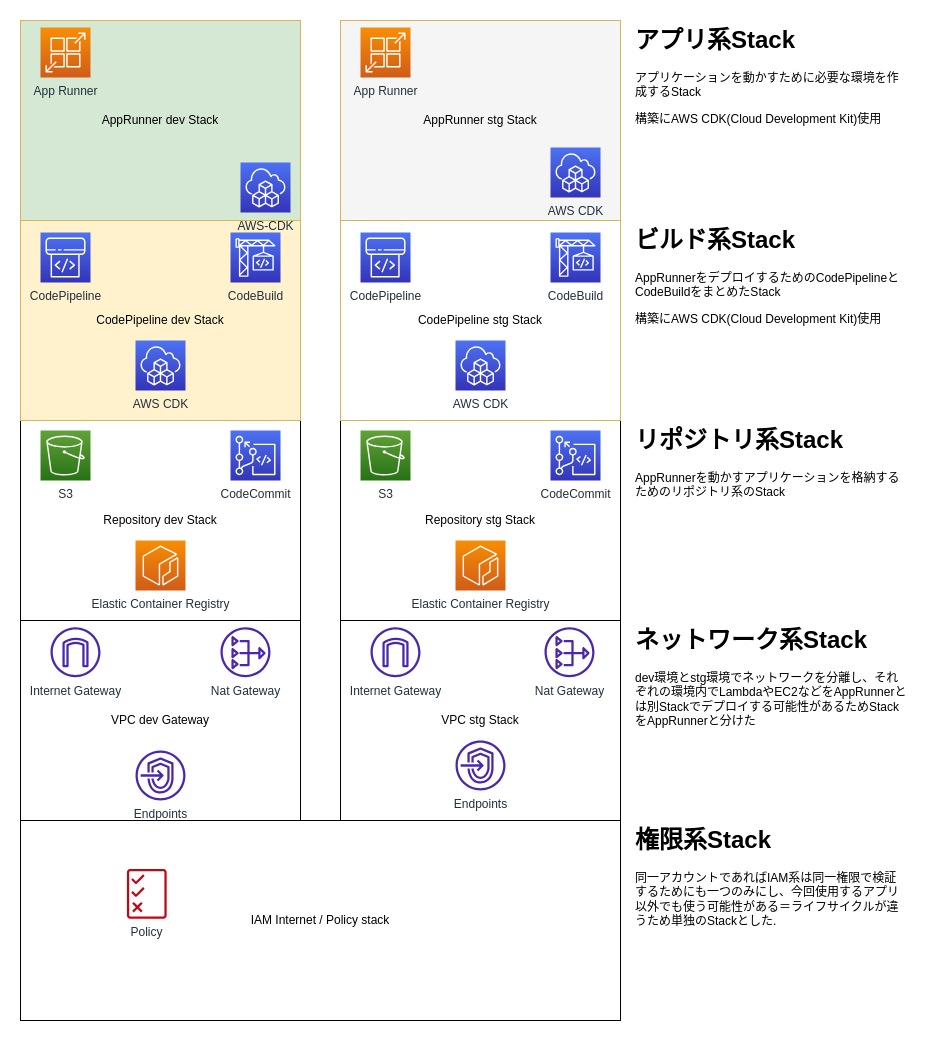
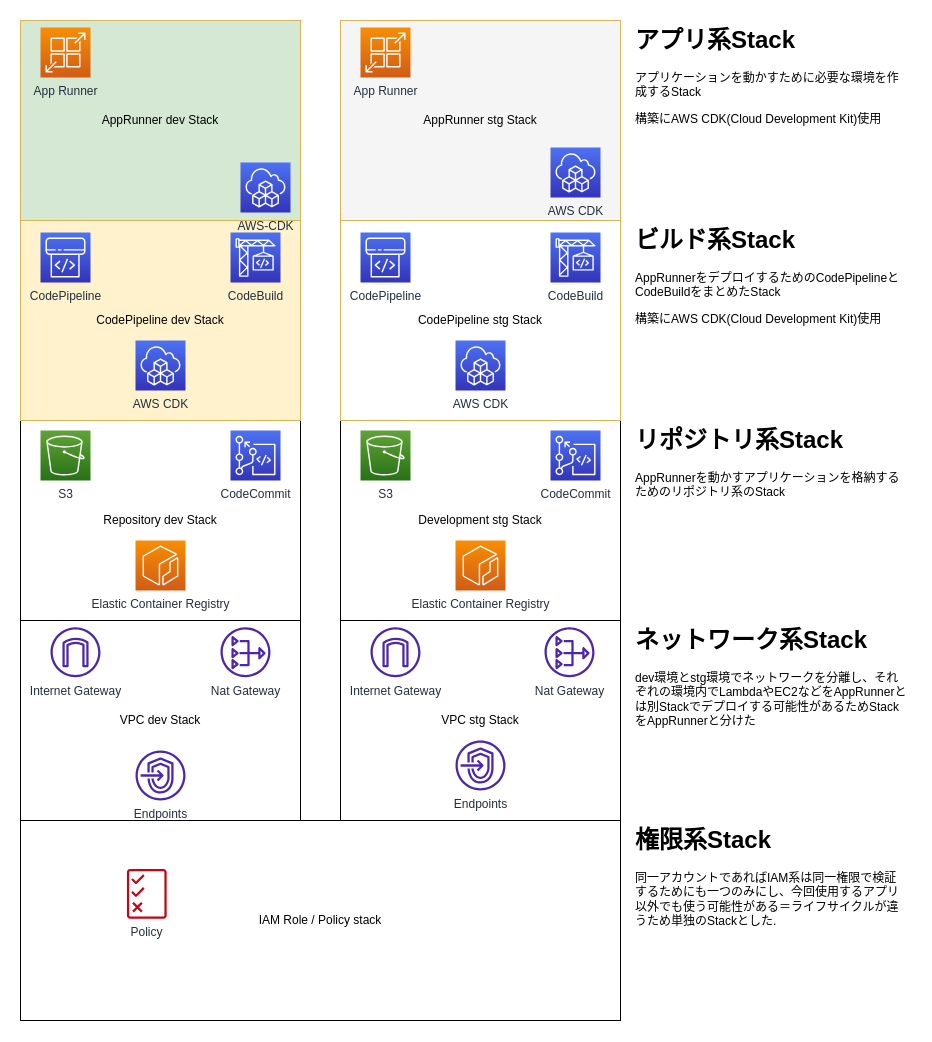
  <mxCell id="0" />
  <mxCell id="1" parent="0" />
  <mxCell id="2" value="&lt;h1&gt;権限系Stack&lt;/h1&gt;&lt;p&gt;同一アカウントであればIAM系は同一権限で検証するためにも一つのみにし、今回使用するアプリ以外でも使う可能性がある＝ライフサイクルが違うため単独のStackとした.&lt;/p&gt;" style="text;html=1;strokeColor=none;fillColor=none;spacing=5;spacingTop=-20;whiteSpace=wrap;overflow=hidden;rounded=0;" vertex="1" parent="1"><mxGeometry x="630" y="820" width="280" height="200" as="geometry" /></mxCell>
  <mxCell id="3" value="&lt;h1&gt;ネットワーク系Stack&lt;/h1&gt;&lt;p&gt;dev環境とstg環境でネットワークを分離し、それぞれの環境内でLambdaやEC2などをAppRunnerとは別Stackでデプロイする可能性があるためStackをAppRunnerと分けた&lt;/p&gt;" style="text;html=1;strokeColor=none;fillColor=none;spacing=5;spacingTop=-20;whiteSpace=wrap;overflow=hidden;rounded=0;" vertex="1" parent="1"><mxGeometry x="630" y="620" width="280" height="200" as="geometry" /></mxCell>
  <mxCell id="4" value="&lt;h1&gt;ビルド系Stack&lt;/h1&gt;&lt;p&gt;AppRunnerをデプロイするためのCodePipelineとCodeBuildをまとめたStack&lt;/p&gt;&lt;p&gt;構築にAWS CDK(Cloud Development Kit)使用&lt;br&gt;&lt;/p&gt;" style="text;html=1;strokeColor=none;fillColor=none;spacing=5;spacingTop=-20;whiteSpace=wrap;overflow=hidden;rounded=0;" vertex="1" parent="1"><mxGeometry x="630" y="220" width="280" height="200" as="geometry" /></mxCell>
  <mxCell id="5" value="&lt;h1&gt;アプリ系Stack&lt;/h1&gt;&lt;p&gt;アプリケーションを動かすために必要な環境を作成するStack&lt;/p&gt;&lt;p&gt;構築にAWS CDK(Cloud Development Kit)使用&lt;/p&gt;" style="text;html=1;strokeColor=none;fillColor=none;spacing=5;spacingTop=-20;whiteSpace=wrap;overflow=hidden;rounded=0;" vertex="1" parent="1"><mxGeometry x="630" y="20" width="280" height="200" as="geometry" /></mxCell>
  <mxCell id="6" value="&lt;h1&gt;リポジトリ系Stack&lt;/h1&gt;&lt;p&gt;AppRunnerを動かすアプリケーションを格納するためのリポジトリ系のStack&lt;/p&gt;" style="text;html=1;strokeColor=none;fillColor=none;spacing=5;spacingTop=-20;whiteSpace=wrap;overflow=hidden;rounded=0;" vertex="1" parent="1"><mxGeometry x="630" y="420" width="280" height="200" as="geometry" /></mxCell>
  <mxCell id="7" value="" style="group" vertex="1" connectable="0" parent="1"><mxGeometry x="20" y="820" width="600" height="200" as="geometry" /></mxCell>
  <mxCell id="8" value="" style="group" vertex="1" connectable="0" parent="7"><mxGeometry width="600" height="200" as="geometry" /></mxCell>
- <mxCell id="9" value="IAM Internet / Policy stack" style="rounded=0;whiteSpace=wrap;html=1;" vertex="1" parent="8"><mxGeometry width="600" height="200" as="geometry" /></mxCell>
+ <mxCell id="9" value="IAM Role / Policy stack" style="rounded=0;whiteSpace=wrap;html=1;" vertex="1" parent="8"><mxGeometry width="600" height="200" as="geometry" /></mxCell>
  <mxCell id="10" value="Policy" style="sketch=0;outlineConnect=0;fontColor=#232F3E;gradientColor=none;fillColor=#BF0816;strokeColor=none;dashed=0;verticalLabelPosition=bottom;verticalAlign=top;align=center;html=1;fontSize=12;fontStyle=0;aspect=fixed;pointerEvents=1;shape=mxgraph.aws4.permissions;" vertex="1" parent="8"><mxGeometry x="106.429" y="48.333" width="39.74" height="50" as="geometry" /></mxCell>
  <mxCell id="11" value="" style="group" vertex="1" connectable="0" parent="1"><mxGeometry x="20" y="620" width="280" height="200" as="geometry" /></mxCell>
- <mxCell id="12" value="VPC dev Gateway" style="rounded=0;whiteSpace=wrap;html=1;" vertex="1" parent="11"><mxGeometry width="280" height="200" as="geometry" /></mxCell>
+ <mxCell id="12" value="VPC dev Stack" style="rounded=0;whiteSpace=wrap;html=1;" vertex="1" parent="11"><mxGeometry width="280" height="200" as="geometry" /></mxCell>
  <mxCell id="13" value="Nat Gateway" style="sketch=0;outlineConnect=0;fontColor=#232F3E;gradientColor=none;fillColor=#4D27AA;strokeColor=none;dashed=0;verticalLabelPosition=bottom;verticalAlign=top;align=center;html=1;fontSize=12;fontStyle=0;aspect=fixed;pointerEvents=1;shape=mxgraph.aws4.nat_gateway;" vertex="1" parent="11"><mxGeometry x="200" y="6.67" width="50" height="50" as="geometry" /></mxCell>
  <mxCell id="14" value="Endpoints" style="sketch=0;outlineConnect=0;fontColor=#232F3E;gradientColor=none;fillColor=#4D27AA;strokeColor=none;dashed=0;verticalLabelPosition=bottom;verticalAlign=top;align=center;html=1;fontSize=12;fontStyle=0;aspect=fixed;pointerEvents=1;shape=mxgraph.aws4.endpoints;" vertex="1" parent="11"><mxGeometry x="115" y="130.003" width="50" height="50" as="geometry" /></mxCell>
  <mxCell id="15" value="Internet Gateway" style="sketch=0;outlineConnect=0;fontColor=#232F3E;gradientColor=none;fillColor=#4D27AA;strokeColor=none;dashed=0;verticalLabelPosition=bottom;verticalAlign=top;align=center;html=1;fontSize=12;fontStyle=0;aspect=fixed;pointerEvents=1;shape=mxgraph.aws4.internet_gateway;" vertex="1" parent="11"><mxGeometry x="30" y="6.67" width="50" height="50" as="geometry" /></mxCell>
  <mxCell id="16" value="" style="group" vertex="1" connectable="0" parent="1"><mxGeometry x="340" y="620" width="280" height="200" as="geometry" /></mxCell>
  <mxCell id="17" value="VPC stg Stack" style="rounded=0;whiteSpace=wrap;html=1;" vertex="1" parent="16"><mxGeometry width="280" height="200" as="geometry" /></mxCell>
  <mxCell id="18" value="Nat Gateway" style="sketch=0;outlineConnect=0;fontColor=#232F3E;gradientColor=none;fillColor=#4D27AA;strokeColor=none;dashed=0;verticalLabelPosition=bottom;verticalAlign=top;align=center;html=1;fontSize=12;fontStyle=0;aspect=fixed;pointerEvents=1;shape=mxgraph.aws4.nat_gateway;" vertex="1" parent="16"><mxGeometry x="204" y="6.667" width="50" height="50" as="geometry" /></mxCell>
  <mxCell id="19" value="Endpoints" style="sketch=0;outlineConnect=0;fontColor=#232F3E;gradientColor=none;fillColor=#4D27AA;strokeColor=none;dashed=0;verticalLabelPosition=bottom;verticalAlign=top;align=center;html=1;fontSize=12;fontStyle=0;aspect=fixed;pointerEvents=1;shape=mxgraph.aws4.endpoints;" vertex="1" parent="16"><mxGeometry x="115" y="120" width="50" height="50" as="geometry" /></mxCell>
  <mxCell id="20" value="Internet Gateway" style="sketch=0;outlineConnect=0;fontColor=#232F3E;gradientColor=none;fillColor=#4D27AA;strokeColor=none;dashed=0;verticalLabelPosition=bottom;verticalAlign=top;align=center;html=1;fontSize=12;fontStyle=0;aspect=fixed;pointerEvents=1;shape=mxgraph.aws4.internet_gateway;" vertex="1" parent="16"><mxGeometry x="30" y="6.667" width="50" height="50" as="geometry" /></mxCell>
  <mxCell id="21" value="" style="group" vertex="1" connectable="0" parent="1"><mxGeometry x="20" y="420" width="280" height="200" as="geometry" /></mxCell>
  <mxCell id="22" value="Repository dev Stack" style="rounded=0;whiteSpace=wrap;html=1;" vertex="1" parent="21"><mxGeometry width="280" height="200" as="geometry" /></mxCell>
  <mxCell id="23" value="S3" style="sketch=0;points=[[0,0,0],[0.25,0,0],[0.5,0,0],[0.75,0,0],[1,0,0],[0,1,0],[0.25,1,0],[0.5,1,0],[0.75,1,0],[1,1,0],[0,0.25,0],[0,0.5,0],[0,0.75,0],[1,0.25,0],[1,0.5,0],[1,0.75,0]];outlineConnect=0;fontColor=#232F3E;gradientColor=#60A337;gradientDirection=north;fillColor=#277116;strokeColor=#ffffff;dashed=0;verticalLabelPosition=bottom;verticalAlign=top;align=center;html=1;fontSize=12;fontStyle=0;aspect=fixed;shape=mxgraph.aws4.resourceIcon;resIcon=mxgraph.aws4.s3;" vertex="1" parent="21"><mxGeometry x="20" y="10" width="50" height="50" as="geometry" /></mxCell>
  <mxCell id="24" value="Elastic Container Registry" style="sketch=0;points=[[0,0,0],[0.25,0,0],[0.5,0,0],[0.75,0,0],[1,0,0],[0,1,0],[0.25,1,0],[0.5,1,0],[0.75,1,0],[1,1,0],[0,0.25,0],[0,0.5,0],[0,0.75,0],[1,0.25,0],[1,0.5,0],[1,0.75,0]];outlineConnect=0;fontColor=#232F3E;gradientColor=#F78E04;gradientDirection=north;fillColor=#D05C17;strokeColor=#ffffff;dashed=0;verticalLabelPosition=bottom;verticalAlign=top;align=center;html=1;fontSize=12;fontStyle=0;aspect=fixed;shape=mxgraph.aws4.resourceIcon;resIcon=mxgraph.aws4.ecr;" vertex="1" parent="21"><mxGeometry x="115" y="120" width="50" height="50" as="geometry" /></mxCell>
  <mxCell id="25" value="CodeCommit" style="sketch=0;points=[[0,0,0],[0.25,0,0],[0.5,0,0],[0.75,0,0],[1,0,0],[0,1,0],[0.25,1,0],[0.5,1,0],[0.75,1,0],[1,1,0],[0,0.25,0],[0,0.5,0],[0,0.75,0],[1,0.25,0],[1,0.5,0],[1,0.75,0]];outlineConnect=0;fontColor=#232F3E;gradientColor=#4D72F3;gradientDirection=north;fillColor=#3334B9;strokeColor=#ffffff;dashed=0;verticalLabelPosition=bottom;verticalAlign=top;align=center;html=1;fontSize=12;fontStyle=0;aspect=fixed;shape=mxgraph.aws4.resourceIcon;resIcon=mxgraph.aws4.codecommit;" vertex="1" parent="21"><mxGeometry x="210" y="10" width="50" height="50" as="geometry" /></mxCell>
  <mxCell id="26" value="" style="group" vertex="1" connectable="0" parent="1"><mxGeometry x="340" y="420" width="280" height="200" as="geometry" /></mxCell>
- <mxCell id="27" value="Repository stg Stack" style="rounded=0;whiteSpace=wrap;html=1;" vertex="1" parent="26"><mxGeometry width="280" height="200" as="geometry" /></mxCell>
+ <mxCell id="27" value="Development stg Stack" style="rounded=0;whiteSpace=wrap;html=1;" vertex="1" parent="26"><mxGeometry width="280" height="200" as="geometry" /></mxCell>
  <mxCell id="28" value="S3" style="sketch=0;points=[[0,0,0],[0.25,0,0],[0.5,0,0],[0.75,0,0],[1,0,0],[0,1,0],[0.25,1,0],[0.5,1,0],[0.75,1,0],[1,1,0],[0,0.25,0],[0,0.5,0],[0,0.75,0],[1,0.25,0],[1,0.5,0],[1,0.75,0]];outlineConnect=0;fontColor=#232F3E;gradientColor=#60A337;gradientDirection=north;fillColor=#277116;strokeColor=#ffffff;dashed=0;verticalLabelPosition=bottom;verticalAlign=top;align=center;html=1;fontSize=12;fontStyle=0;aspect=fixed;shape=mxgraph.aws4.resourceIcon;resIcon=mxgraph.aws4.s3;" vertex="1" parent="26"><mxGeometry x="20" y="10" width="50" height="50" as="geometry" /></mxCell>
  <mxCell id="29" value="Elastic Container Registry" style="sketch=0;points=[[0,0,0],[0.25,0,0],[0.5,0,0],[0.75,0,0],[1,0,0],[0,1,0],[0.25,1,0],[0.5,1,0],[0.75,1,0],[1,1,0],[0,0.25,0],[0,0.5,0],[0,0.75,0],[1,0.25,0],[1,0.5,0],[1,0.75,0]];outlineConnect=0;fontColor=#232F3E;gradientColor=#F78E04;gradientDirection=north;fillColor=#D05C17;strokeColor=#ffffff;dashed=0;verticalLabelPosition=bottom;verticalAlign=top;align=center;html=1;fontSize=12;fontStyle=0;aspect=fixed;shape=mxgraph.aws4.resourceIcon;resIcon=mxgraph.aws4.ecr;" vertex="1" parent="26"><mxGeometry x="115" y="120" width="50" height="50" as="geometry" /></mxCell>
  <mxCell id="30" value="CodeCommit" style="sketch=0;points=[[0,0,0],[0.25,0,0],[0.5,0,0],[0.75,0,0],[1,0,0],[0,1,0],[0.25,1,0],[0.5,1,0],[0.75,1,0],[1,1,0],[0,0.25,0],[0,0.5,0],[0,0.75,0],[1,0.25,0],[1,0.5,0],[1,0.75,0]];outlineConnect=0;fontColor=#232F3E;gradientColor=#4D72F3;gradientDirection=north;fillColor=#3334B9;strokeColor=#ffffff;dashed=0;verticalLabelPosition=bottom;verticalAlign=top;align=center;html=1;fontSize=12;fontStyle=0;aspect=fixed;shape=mxgraph.aws4.resourceIcon;resIcon=mxgraph.aws4.codecommit;" vertex="1" parent="26"><mxGeometry x="210" y="10" width="50" height="50" as="geometry" /></mxCell>
  <mxCell id="31" value="" style="group" vertex="1" connectable="0" parent="1"><mxGeometry x="340" y="220" width="280" height="200" as="geometry" /></mxCell>
  <mxCell id="32" value="CodePipeline stg Stack" style="rounded=0;whiteSpace=wrap;html=1;fillColor=#ffffff;strokeColor=#d6b656;" vertex="1" parent="31"><mxGeometry width="280" height="200" as="geometry" /></mxCell>
  <mxCell id="33" value="CodePipeline" style="sketch=0;points=[[0,0,0],[0.25,0,0],[0.5,0,0],[0.75,0,0],[1,0,0],[0,1,0],[0.25,1,0],[0.5,1,0],[0.75,1,0],[1,1,0],[0,0.25,0],[0,0.5,0],[0,0.75,0],[1,0.25,0],[1,0.5,0],[1,0.75,0]];outlineConnect=0;fontColor=#232F3E;gradientColor=#4D72F3;gradientDirection=north;fillColor=#3334B9;strokeColor=#ffffff;dashed=0;verticalLabelPosition=bottom;verticalAlign=top;align=center;html=1;fontSize=12;fontStyle=0;aspect=fixed;shape=mxgraph.aws4.resourceIcon;resIcon=mxgraph.aws4.codepipeline;" vertex="1" parent="31"><mxGeometry x="20" y="12" width="50" height="50" as="geometry" /></mxCell>
  <mxCell id="34" value="CodeBuild" style="sketch=0;points=[[0,0,0],[0.25,0,0],[0.5,0,0],[0.75,0,0],[1,0,0],[0,1,0],[0.25,1,0],[0.5,1,0],[0.75,1,0],[1,1,0],[0,0.25,0],[0,0.5,0],[0,0.75,0],[1,0.25,0],[1,0.5,0],[1,0.75,0]];outlineConnect=0;fontColor=#232F3E;gradientColor=#4D72F3;gradientDirection=north;fillColor=#3334B9;strokeColor=#ffffff;dashed=0;verticalLabelPosition=bottom;verticalAlign=top;align=center;html=1;fontSize=12;fontStyle=0;aspect=fixed;shape=mxgraph.aws4.resourceIcon;resIcon=mxgraph.aws4.codebuild;" vertex="1" parent="31"><mxGeometry x="210" y="12" width="50" height="50" as="geometry" /></mxCell>
  <mxCell id="35" value="AWS CDK" style="sketch=0;points=[[0,0,0],[0.25,0,0],[0.5,0,0],[0.75,0,0],[1,0,0],[0,1,0],[0.25,1,0],[0.5,1,0],[0.75,1,0],[1,1,0],[0,0.25,0],[0,0.5,0],[0,0.75,0],[1,0.25,0],[1,0.5,0],[1,0.75,0]];outlineConnect=0;fontColor=#232F3E;gradientColor=#4D72F3;gradientDirection=north;fillColor=#3334B9;strokeColor=#ffffff;dashed=0;verticalLabelPosition=bottom;verticalAlign=top;align=center;html=1;fontSize=12;fontStyle=0;aspect=fixed;shape=mxgraph.aws4.resourceIcon;resIcon=mxgraph.aws4.cloud_development_kit;" vertex="1" parent="31"><mxGeometry x="115" y="120" width="50" height="50" as="geometry" /></mxCell>
  <mxCell id="36" value="" style="group" vertex="1" connectable="0" parent="1"><mxGeometry x="20" y="220" width="280" height="200" as="geometry" /></mxCell>
  <mxCell id="37" value="CodePipeline dev Stack" style="rounded=0;whiteSpace=wrap;html=1;fillColor=#fff2cc;strokeColor=#d6b656;" vertex="1" parent="36"><mxGeometry width="280" height="200" as="geometry" /></mxCell>
  <mxCell id="38" value="CodePipeline" style="sketch=0;points=[[0,0,0],[0.25,0,0],[0.5,0,0],[0.75,0,0],[1,0,0],[0,1,0],[0.25,1,0],[0.5,1,0],[0.75,1,0],[1,1,0],[0,0.25,0],[0,0.5,0],[0,0.75,0],[1,0.25,0],[1,0.5,0],[1,0.75,0]];outlineConnect=0;fontColor=#232F3E;gradientColor=#4D72F3;gradientDirection=north;fillColor=#3334B9;strokeColor=#ffffff;dashed=0;verticalLabelPosition=bottom;verticalAlign=top;align=center;html=1;fontSize=12;fontStyle=0;aspect=fixed;shape=mxgraph.aws4.resourceIcon;resIcon=mxgraph.aws4.codepipeline;" vertex="1" parent="36"><mxGeometry x="20" y="12" width="50" height="50" as="geometry" /></mxCell>
  <mxCell id="39" value="CodeBuild" style="sketch=0;points=[[0,0,0],[0.25,0,0],[0.5,0,0],[0.75,0,0],[1,0,0],[0,1,0],[0.25,1,0],[0.5,1,0],[0.75,1,0],[1,1,0],[0,0.25,0],[0,0.5,0],[0,0.75,0],[1,0.25,0],[1,0.5,0],[1,0.75,0]];outlineConnect=0;fontColor=#232F3E;gradientColor=#4D72F3;gradientDirection=north;fillColor=#3334B9;strokeColor=#ffffff;dashed=0;verticalLabelPosition=bottom;verticalAlign=top;align=center;html=1;fontSize=12;fontStyle=0;aspect=fixed;shape=mxgraph.aws4.resourceIcon;resIcon=mxgraph.aws4.codebuild;" vertex="1" parent="36"><mxGeometry x="210" y="12" width="50" height="50" as="geometry" /></mxCell>
  <mxCell id="40" value="AWS CDK" style="sketch=0;points=[[0,0,0],[0.25,0,0],[0.5,0,0],[0.75,0,0],[1,0,0],[0,1,0],[0.25,1,0],[0.5,1,0],[0.75,1,0],[1,1,0],[0,0.25,0],[0,0.5,0],[0,0.75,0],[1,0.25,0],[1,0.5,0],[1,0.75,0]];outlineConnect=0;fontColor=#232F3E;gradientColor=#4D72F3;gradientDirection=north;fillColor=#3334B9;strokeColor=#ffffff;dashed=0;verticalLabelPosition=bottom;verticalAlign=top;align=center;html=1;fontSize=12;fontStyle=0;aspect=fixed;shape=mxgraph.aws4.resourceIcon;resIcon=mxgraph.aws4.cloud_development_kit;" vertex="1" parent="36"><mxGeometry x="115" y="120" width="50" height="50" as="geometry" /></mxCell>
  <mxCell id="41" value="" style="group" vertex="1" connectable="0" parent="1"><mxGeometry x="340" y="20" width="280" height="200" as="geometry" /></mxCell>
  <mxCell id="42" value="AppRunner stg Stack" style="rounded=0;whiteSpace=wrap;html=1;fillColor=#f5f5f5;strokeColor=#d6b656;" vertex="1" parent="41"><mxGeometry width="280" height="200" as="geometry" /></mxCell>
  <mxCell id="43" value="App Runner" style="sketch=0;points=[[0,0,0],[0.25,0,0],[0.5,0,0],[0.75,0,0],[1,0,0],[0,1,0],[0.25,1,0],[0.5,1,0],[0.75,1,0],[1,1,0],[0,0.25,0],[0,0.5,0],[0,0.75,0],[1,0.25,0],[1,0.5,0],[1,0.75,0]];outlineConnect=0;fontColor=#232F3E;gradientColor=#F78E04;gradientDirection=north;fillColor=#D05C17;strokeColor=#ffffff;dashed=0;verticalLabelPosition=bottom;verticalAlign=top;align=center;html=1;fontSize=12;fontStyle=0;aspect=fixed;shape=mxgraph.aws4.resourceIcon;resIcon=mxgraph.aws4.app_runner;" vertex="1" parent="41"><mxGeometry x="20" y="7" width="50" height="50" as="geometry" /></mxCell>
  <mxCell id="44" value="AWS CDK" style="sketch=0;points=[[0,0,0],[0.25,0,0],[0.5,0,0],[0.75,0,0],[1,0,0],[0,1,0],[0.25,1,0],[0.5,1,0],[0.75,1,0],[1,1,0],[0,0.25,0],[0,0.5,0],[0,0.75,0],[1,0.25,0],[1,0.5,0],[1,0.75,0]];outlineConnect=0;fontColor=#232F3E;gradientColor=#4D72F3;gradientDirection=north;fillColor=#3334B9;strokeColor=#ffffff;dashed=0;verticalLabelPosition=bottom;verticalAlign=top;align=center;html=1;fontSize=12;fontStyle=0;aspect=fixed;shape=mxgraph.aws4.resourceIcon;resIcon=mxgraph.aws4.cloud_development_kit;" vertex="1" parent="41"><mxGeometry x="210" y="127" width="50" height="50" as="geometry" /></mxCell>
  <mxCell id="45" value="" style="group" vertex="1" connectable="0" parent="1"><mxGeometry x="20" y="20" width="280" height="200" as="geometry" /></mxCell>
  <mxCell id="46" value="AppRunner dev Stack" style="rounded=0;whiteSpace=wrap;html=1;fillColor=#d5e8d4;strokeColor=#d6b656;" vertex="1" parent="45"><mxGeometry width="280" height="200" as="geometry" /></mxCell>
  <mxCell id="47" value="App Runner" style="sketch=0;points=[[0,0,0],[0.25,0,0],[0.5,0,0],[0.75,0,0],[1,0,0],[0,1,0],[0.25,1,0],[0.5,1,0],[0.75,1,0],[1,1,0],[0,0.25,0],[0,0.5,0],[0,0.75,0],[1,0.25,0],[1,0.5,0],[1,0.75,0]];outlineConnect=0;fontColor=#232F3E;gradientColor=#F78E04;gradientDirection=north;fillColor=#D05C17;strokeColor=#ffffff;dashed=0;verticalLabelPosition=bottom;verticalAlign=top;align=center;html=1;fontSize=12;fontStyle=0;aspect=fixed;shape=mxgraph.aws4.resourceIcon;resIcon=mxgraph.aws4.app_runner;" vertex="1" parent="45"><mxGeometry x="20" y="7" width="50" height="50" as="geometry" /></mxCell>
  <mxCell id="48" value="AWS-CDK" style="sketch=0;points=[[0,0,0],[0.25,0,0],[0.5,0,0],[0.75,0,0],[1,0,0],[0,1,0],[0.25,1,0],[0.5,1,0],[0.75,1,0],[1,1,0],[0,0.25,0],[0,0.5,0],[0,0.75,0],[1,0.25,0],[1,0.5,0],[1,0.75,0]];outlineConnect=0;fontColor=#232F3E;gradientColor=#4D72F3;gradientDirection=north;fillColor=#3334B9;strokeColor=#ffffff;dashed=0;verticalLabelPosition=bottom;verticalAlign=top;align=center;html=1;fontSize=12;fontStyle=0;aspect=fixed;shape=mxgraph.aws4.resourceIcon;resIcon=mxgraph.aws4.cloud_development_kit;" vertex="1" parent="45"><mxGeometry x="220" y="142" width="50" height="50" as="geometry" /></mxCell>
